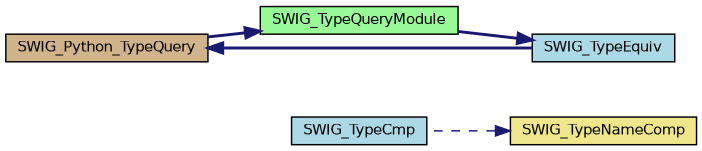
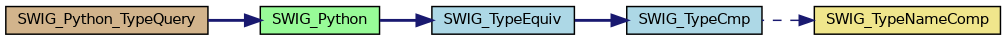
  digraph {
    rankdir=RL
    node [color=black fillcolor=lightblue fontname=Helvetica fontsize=10 shape=record style=filled]
    edge [color=midnightblue dir=back fontname=Helvetica fontsize=10 labelfontname=Helvetica labelfontsize=10 style=bold]
    n1 [fillcolor=khaki fontcolor=black height=0.2 label=SWIG_TypeNameComp width=0.4]
    n2 [height=0.2 label=SWIG_TypeCmp width=0.4]
    n3 [height=0.2 label=SWIG_TypeEquiv width=0.4]
-   n4 [fillcolor=palegreen height=0.2 label=SWIG_TypeQueryModule width=0.4]
+   n4 [fillcolor=palegreen height=0.2 label=SWIG_Python width=0.4]
    n5 [fillcolor=tan height=0.2 label=SWIG_Python_TypeQuery width=0.4]
    n1 -> n2 [style=dashed]
-   n5 -> n3
+   n2 -> n3
    n3 -> n4
    n4 -> n5
  }
